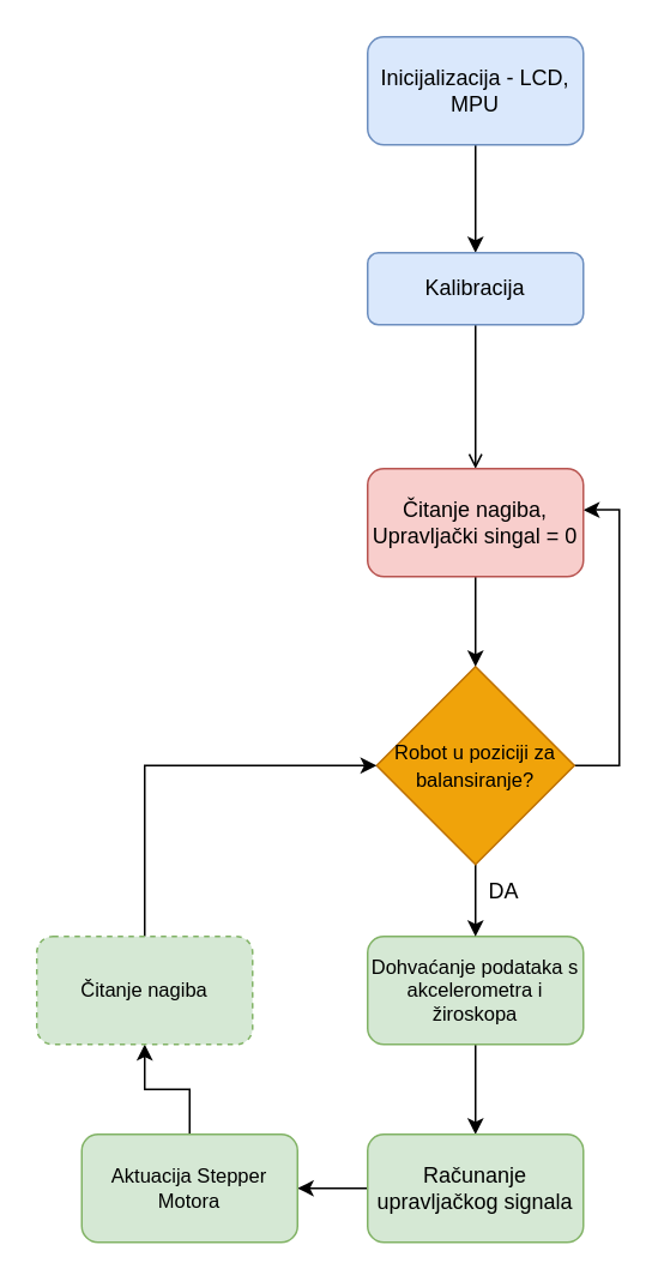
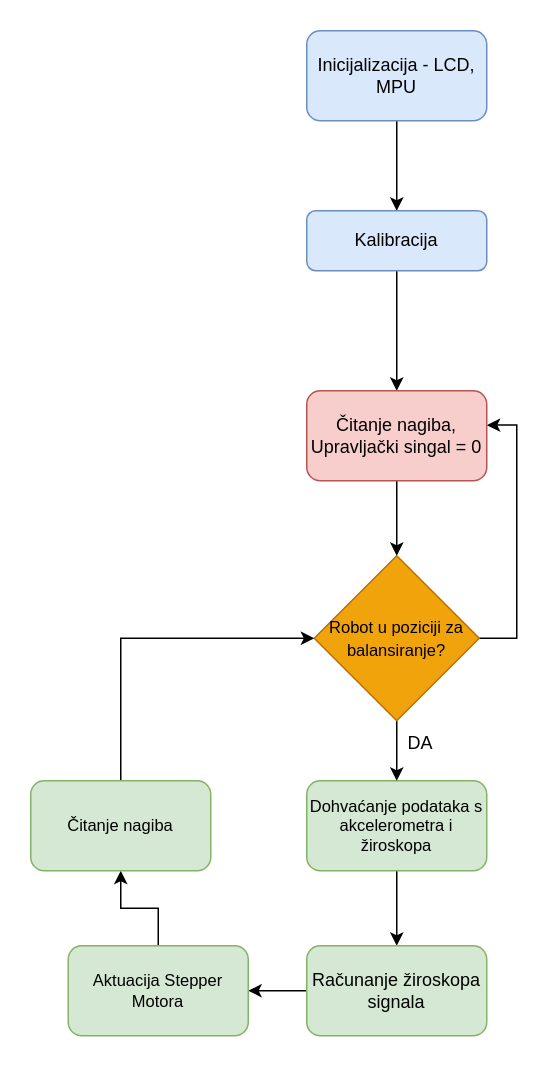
  <mxCell id="0" />
  <mxCell id="1" parent="0" />
  <mxCell id="2" style="edgeStyle=orthogonalEdgeStyle;rounded=0;orthogonalLoop=1;jettySize=auto;html=1;entryX=0.5;entryY=0;entryDx=0;entryDy=0;fontSize=11;" edge="1" parent="1" source="3" target="14"><mxGeometry relative="1" as="geometry" /></mxCell>
  <mxCell id="3" value="Dohvaćanje podataka s akcelerometra i žiroskopa" style="rounded=1;whiteSpace=wrap;html=1;fontSize=11;fillColor=#d5e8d4;strokeColor=#82b366;" vertex="1" parent="1"><mxGeometry x="204" y="520" width="120" height="60" as="geometry" /></mxCell>
  <mxCell id="4" style="edgeStyle=orthogonalEdgeStyle;rounded=0;orthogonalLoop=1;jettySize=auto;html=1;entryX=0.5;entryY=0;entryDx=0;entryDy=0;" edge="1" parent="1" source="5" target="7"><mxGeometry relative="1" as="geometry" /></mxCell>
  <mxCell id="5" value="Inicijalizacija - LCD, MPU" style="rounded=1;whiteSpace=wrap;html=1;fillColor=#dae8fc;strokeColor=#6c8ebf;" vertex="1" parent="1"><mxGeometry x="204" y="20" width="120" height="60" as="geometry" /></mxCell>
- <mxCell id="6" style="edgeStyle=orthogonalEdgeStyle;rounded=0;orthogonalLoop=1;jettySize=auto;html=1;endArrow=open;" edge="1" parent="1" source="7" target="12"><mxGeometry relative="1" as="geometry" /></mxCell>
+ <mxCell id="6" style="edgeStyle=orthogonalEdgeStyle;rounded=0;orthogonalLoop=1;jettySize=auto;html=1;" edge="1" parent="1" source="7" target="12"><mxGeometry relative="1" as="geometry" /></mxCell>
  <mxCell id="7" value="Kalibracija" style="rounded=1;whiteSpace=wrap;html=1;fillColor=#dae8fc;strokeColor=#6c8ebf;" vertex="1" parent="1"><mxGeometry x="204" y="140" width="120" height="40" as="geometry" /></mxCell>
  <mxCell id="8" style="edgeStyle=orthogonalEdgeStyle;rounded=0;orthogonalLoop=1;jettySize=auto;html=1;entryX=1;entryY=0.382;entryDx=0;entryDy=0;entryPerimeter=0;" edge="1" parent="1" source="10" target="12"><mxGeometry relative="1" as="geometry"><Array as="points"><mxPoint x="344" y="425" /><mxPoint x="344" y="283" /></Array></mxGeometry></mxCell>
  <mxCell id="9" style="edgeStyle=orthogonalEdgeStyle;rounded=0;orthogonalLoop=1;jettySize=auto;html=1;entryX=0.5;entryY=0;entryDx=0;entryDy=0;fontSize=11;" edge="1" parent="1" source="10" target="3"><mxGeometry relative="1" as="geometry" /></mxCell>
  <mxCell id="10" value="&lt;font style=&quot;font-size: 11px;&quot;&gt;Robot u poziciji za balansiranje?&lt;/font&gt;" style="rhombus;whiteSpace=wrap;html=1;fillColor=#f0a30a;fontColor=#000000;strokeColor=#BD7000;" vertex="1" parent="1"><mxGeometry x="209" y="370" width="110" height="110" as="geometry" /></mxCell>
  <mxCell id="11" style="edgeStyle=orthogonalEdgeStyle;rounded=0;orthogonalLoop=1;jettySize=auto;html=1;" edge="1" parent="1" source="12" target="10"><mxGeometry relative="1" as="geometry" /></mxCell>
  <mxCell id="12" value="Čitanje nagiba,&lt;br&gt;Upravljački singal = 0" style="rounded=1;whiteSpace=wrap;html=1;fillColor=#f8cecc;strokeColor=#b85450;" vertex="1" parent="1"><mxGeometry x="204" y="260" width="120" height="60" as="geometry" /></mxCell>
  <mxCell id="13" style="edgeStyle=orthogonalEdgeStyle;rounded=0;orthogonalLoop=1;jettySize=auto;html=1;entryX=1;entryY=0.5;entryDx=0;entryDy=0;fontSize=11;" edge="1" parent="1" source="14" target="17"><mxGeometry relative="1" as="geometry" /></mxCell>
- <mxCell id="14" value="Računanje upravljačkog signala" style="rounded=1;whiteSpace=wrap;html=1;fillColor=#d5e8d4;strokeColor=#82b366;" vertex="1" parent="1"><mxGeometry x="204" y="630" width="120" height="60" as="geometry" /></mxCell>
+ <mxCell id="14" value="Računanje žiroskopa signala" style="rounded=1;whiteSpace=wrap;html=1;fillColor=#d5e8d4;strokeColor=#82b366;" vertex="1" parent="1"><mxGeometry x="204" y="630" width="120" height="60" as="geometry" /></mxCell>
  <mxCell id="15" value="DA" style="text;html=1;strokeColor=none;fillColor=none;align=center;verticalAlign=middle;whiteSpace=wrap;rounded=0;" vertex="1" parent="1"><mxGeometry x="250" y="480" width="60" height="30" as="geometry" /></mxCell>
  <mxCell id="16" style="edgeStyle=orthogonalEdgeStyle;rounded=0;orthogonalLoop=1;jettySize=auto;html=1;entryX=0.5;entryY=1;entryDx=0;entryDy=0;fontSize=11;" edge="1" parent="1" source="17" target="19"><mxGeometry relative="1" as="geometry" /></mxCell>
  <mxCell id="17" value="Aktuacija Stepper Motora" style="rounded=1;whiteSpace=wrap;html=1;fontSize=11;fillColor=#d5e8d4;strokeColor=#82b366;" vertex="1" parent="1"><mxGeometry x="45" y="630" width="120" height="60" as="geometry" /></mxCell>
  <mxCell id="18" style="edgeStyle=orthogonalEdgeStyle;rounded=0;orthogonalLoop=1;jettySize=auto;html=1;entryX=0;entryY=0.5;entryDx=0;entryDy=0;fontSize=11;" edge="1" parent="1" source="19" target="10"><mxGeometry relative="1" as="geometry"><Array as="points"><mxPoint x="80" y="425" /></Array></mxGeometry></mxCell>
- <mxCell id="19" value="Čitanje nagiba" style="rounded=1;whiteSpace=wrap;html=1;fontSize=11;fillColor=#d5e8d4;strokeColor=#82b366;dashed=1;" vertex="1" parent="1"><mxGeometry x="20" y="520" width="120" height="60" as="geometry" /></mxCell>
+ <mxCell id="19" value="Čitanje nagiba" style="rounded=1;whiteSpace=wrap;html=1;fontSize=11;fillColor=#d5e8d4;strokeColor=#82b366;" vertex="1" parent="1"><mxGeometry x="20" y="520" width="120" height="60" as="geometry" /></mxCell>
